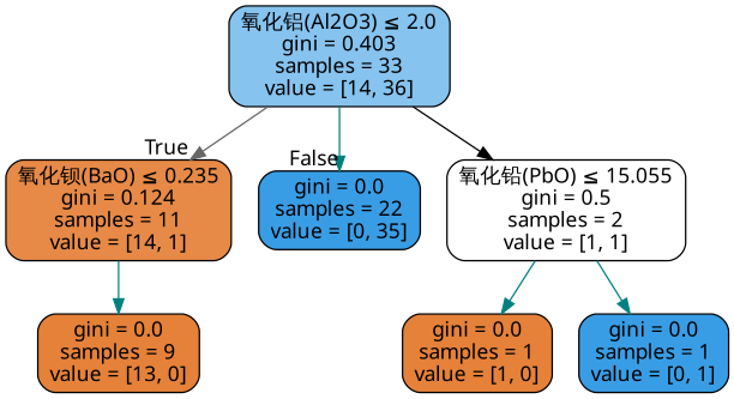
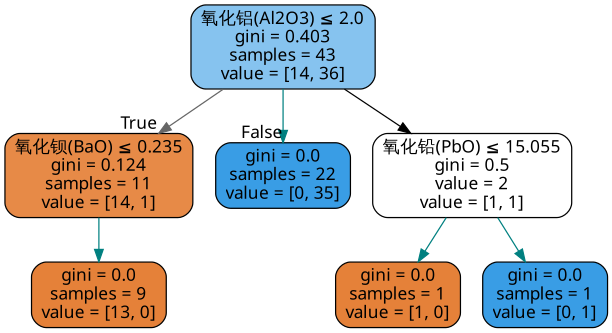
  digraph {
    node [color=black fillcolor="#399de5" fontname=DengXian shape=box style="filled, rounded"]
    edge [color=teal fontname=DengXian]
-   n1 [fillcolor="#86c3ef" label=<氧化铝(Al2O3) &le; 2.0<br/>gini = 0.403<br/>samples = 33<br/>value = [14, 36]>]
+   n1 [fillcolor="#86c3ef" label=<氧化铝(Al2O3) &le; 2.0<br/>gini = 0.403<br/>samples = 43<br/>value = [14, 36]>]
    n2 [fillcolor="#e78a47" label=<氧化钡(BaO) &le; 0.235<br/>gini = 0.124<br/>samples = 11<br/>value = [14, 1]>]
    n3 [label=<gini = 0.0<br/>samples = 22<br/>value = [0, 35]>]
-   n4 [fillcolor="#ffffff" label=<氧化铅(PbO) &le; 15.055<br/>gini = 0.5<br/>samples = 2<br/>value = [1, 1]>]
+   n4 [fillcolor="#ffffff" label=<氧化铅(PbO) &le; 15.055<br/>gini = 0.5<br/>value = 2<br/>value = [1, 1]>]
    n5 [fillcolor="#e58139" label=<gini = 0.0<br/>samples = 9<br/>value = [13, 0]>]
    n6 [fillcolor="#e58139" label=<gini = 0.0<br/>samples = 1<br/>value = [1, 0]>]
    n7 [label=<gini = 0.0<br/>samples = 1<br/>value = [0, 1]>]
    n1 -> n2 [color=gray40 headlabel=True labelangle=45 labeldistance=2.5]
    n1 -> n3 [headlabel=False labelangle=-45 labeldistance=2.5]
    n1 -> n4 [color=black]
    n2 -> n5
    n4 -> n6
    n4 -> n7
  }
